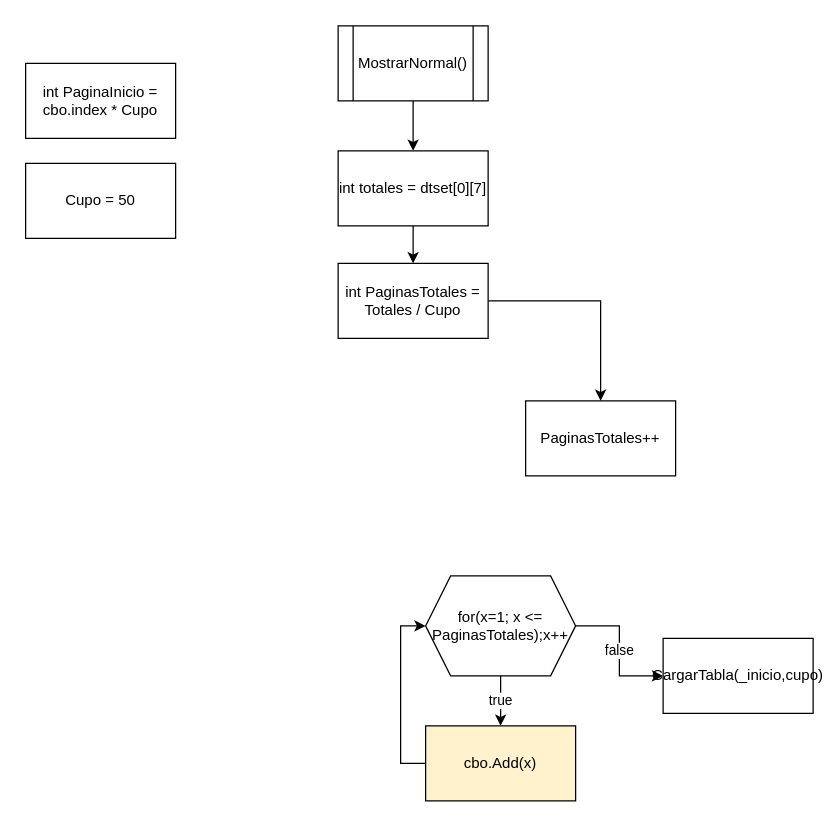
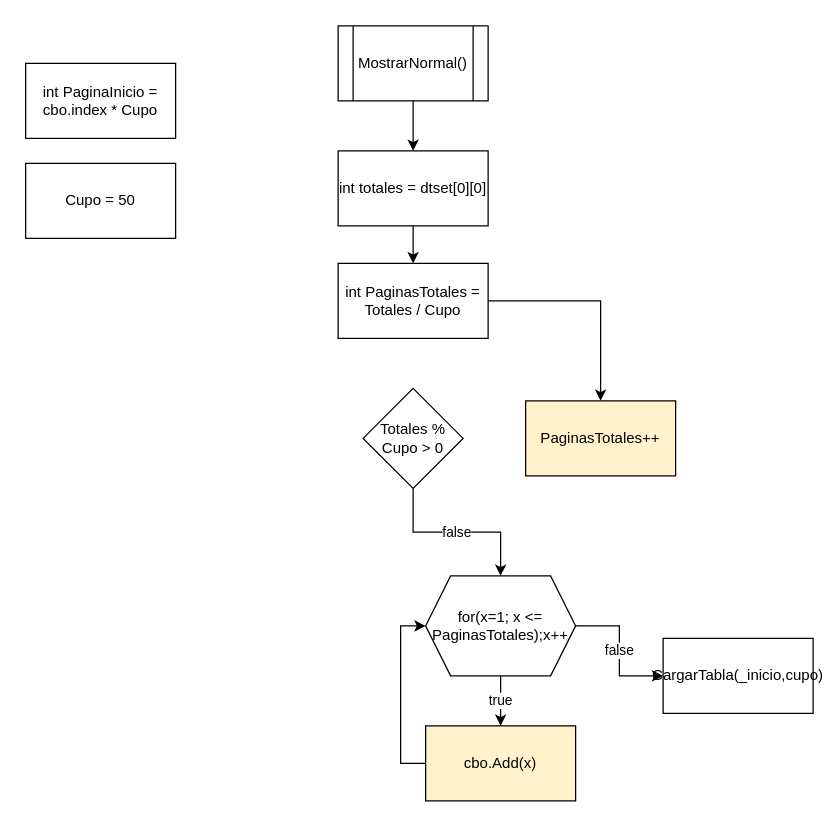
  <mxCell id="0" />
  <mxCell id="1" parent="0" />
  <mxCell id="2" style="edgeStyle=orthogonalEdgeStyle;rounded=0;orthogonalLoop=1;jettySize=auto;html=1;" edge="1" parent="1" source="3" target="17"><mxGeometry relative="1" as="geometry" /></mxCell>
  <mxCell id="3" value="MostrarNormal()" style="shape=process;whiteSpace=wrap;html=1;backgroundOutline=1;" vertex="1" parent="1"><mxGeometry x="270" y="20" width="120" height="60" as="geometry" /></mxCell>
  <mxCell id="4" value="int PaginaInicio = cbo.index * Cupo" style="rounded=0;whiteSpace=wrap;html=1;" vertex="1" parent="1"><mxGeometry x="20" y="50" width="120" height="60" as="geometry" /></mxCell>
  <mxCell id="5" value="Cupo = 50" style="rounded=0;whiteSpace=wrap;html=1;" vertex="1" parent="1"><mxGeometry x="20" y="130" width="120" height="60" as="geometry" /></mxCell>
  <mxCell id="6" style="edgeStyle=orthogonalEdgeStyle;rounded=0;orthogonalLoop=1;jettySize=auto;html=1;" edge="1" parent="1" source="7" target="10"><mxGeometry relative="1" as="geometry" /></mxCell>
  <mxCell id="7" value="int PaginasTotales = Totales / Cupo" style="rounded=0;whiteSpace=wrap;html=1;" vertex="1" parent="1"><mxGeometry x="270" y="210" width="120" height="60" as="geometry" /></mxCell>
- <mxCell id="10" value="PaginasTotales++" style="rounded=0;whiteSpace=wrap;html=1;" vertex="1" parent="1"><mxGeometry x="420" y="320" width="120" height="60" as="geometry" /></mxCell>
+ <mxCell id="8" value="false" style="edgeStyle=orthogonalEdgeStyle;rounded=0;orthogonalLoop=1;jettySize=auto;html=1;" edge="1" parent="1" source="9" target="13"><mxGeometry relative="1" as="geometry" /></mxCell>
+ <mxCell id="9" value="Totales % Cupo &amp;gt; 0" style="rhombus;whiteSpace=wrap;html=1;" vertex="1" parent="1"><mxGeometry x="290" y="310" width="80" height="80" as="geometry" /></mxCell>
+ <mxCell id="10" value="PaginasTotales++" style="rounded=0;whiteSpace=wrap;html=1;fillColor=#fff2cc;" vertex="1" parent="1"><mxGeometry x="420" y="320" width="120" height="60" as="geometry" /></mxCell>
  <mxCell id="11" value="true" style="edgeStyle=orthogonalEdgeStyle;rounded=0;orthogonalLoop=1;jettySize=auto;html=1;" edge="1" parent="1" source="13" target="15"><mxGeometry relative="1" as="geometry" /></mxCell>
  <mxCell id="12" value="false" style="edgeStyle=orthogonalEdgeStyle;rounded=0;orthogonalLoop=1;jettySize=auto;html=1;" edge="1" parent="1" source="13" target="18"><mxGeometry relative="1" as="geometry" /></mxCell>
  <mxCell id="13" value="for(x=1; x &amp;lt;= PaginasTotales);x++" style="shape=hexagon;perimeter=hexagonPerimeter2;whiteSpace=wrap;html=1;fixedSize=1;" vertex="1" parent="1"><mxGeometry x="340" y="460" width="120" height="80" as="geometry" /></mxCell>
  <mxCell id="14" style="edgeStyle=orthogonalEdgeStyle;rounded=0;orthogonalLoop=1;jettySize=auto;html=1;exitX=0;exitY=0.5;exitDx=0;exitDy=0;entryX=0;entryY=0.5;entryDx=0;entryDy=0;" edge="1" parent="1" source="15" target="13"><mxGeometry relative="1" as="geometry" /></mxCell>
  <mxCell id="15" value="cbo.Add(x)" style="rounded=0;whiteSpace=wrap;html=1;fillColor=#fff2cc;" vertex="1" parent="1"><mxGeometry x="340" y="580" width="120" height="60" as="geometry" /></mxCell>
  <mxCell id="16" style="edgeStyle=orthogonalEdgeStyle;rounded=0;orthogonalLoop=1;jettySize=auto;html=1;" edge="1" parent="1" source="17" target="7"><mxGeometry relative="1" as="geometry" /></mxCell>
- <mxCell id="17" value="int totales = dtset[0][7]" style="rounded=0;whiteSpace=wrap;html=1;" vertex="1" parent="1"><mxGeometry x="270" y="120" width="120" height="60" as="geometry" /></mxCell>
+ <mxCell id="17" value="int totales = dtset[0][0]" style="rounded=0;whiteSpace=wrap;html=1;" vertex="1" parent="1"><mxGeometry x="270" y="120" width="120" height="60" as="geometry" /></mxCell>
  <mxCell id="18" value="CargarTabla(_inicio,cupo)" style="rounded=0;whiteSpace=wrap;html=1;" vertex="1" parent="1"><mxGeometry x="530" y="510" width="120" height="60" as="geometry" /></mxCell>
